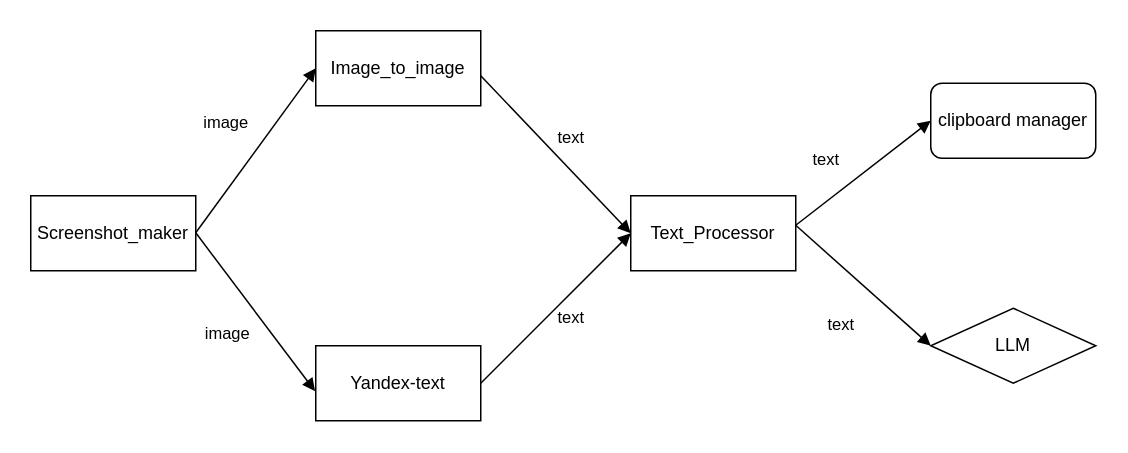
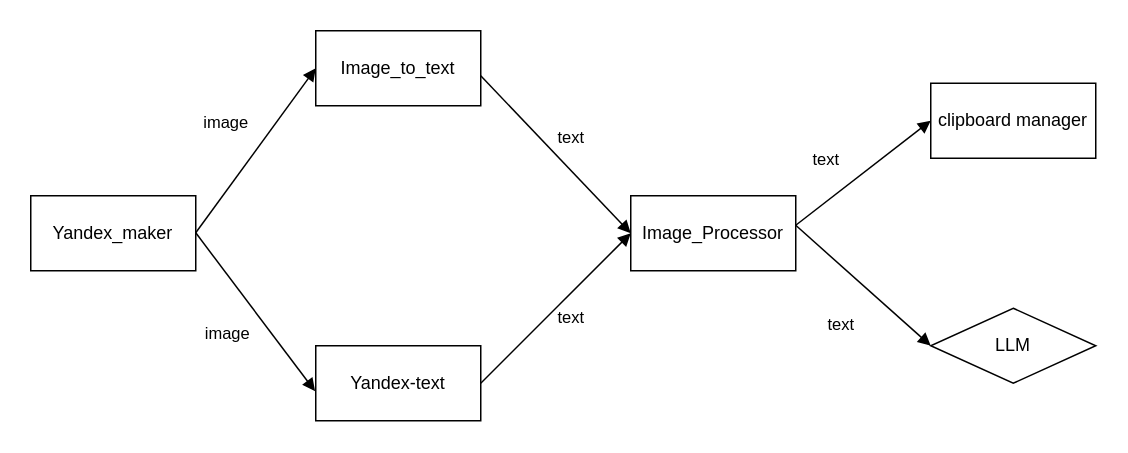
  <mxCell id="0" />
  <mxCell id="1" parent="0" />
- <mxCell id="2" value="Screenshot_maker" style="html=1;whiteSpace=wrap;" vertex="1" parent="1"><mxGeometry x="20" y="130" width="110" height="50" as="geometry" /></mxCell>
- <mxCell id="3" value="Image_to_image" style="html=1;whiteSpace=wrap;" vertex="1" parent="1"><mxGeometry x="210" y="20" width="110" height="50" as="geometry" /></mxCell>
+ <mxCell id="2" value="Yandex_maker" style="html=1;whiteSpace=wrap;" vertex="1" parent="1"><mxGeometry x="20" y="130" width="110" height="50" as="geometry" /></mxCell>
+ <mxCell id="3" value="Image_to_text" style="html=1;whiteSpace=wrap;" vertex="1" parent="1"><mxGeometry x="210" y="20" width="110" height="50" as="geometry" /></mxCell>
  <mxCell id="4" value="image" style="html=1;verticalAlign=bottom;endArrow=block;curved=0;rounded=0;entryX=0;entryY=0.5;entryDx=0;entryDy=0;" edge="1" parent="1" target="3"><mxGeometry x="-0.057" y="22" width="80" relative="1" as="geometry"><mxPoint x="130" y="154.66" as="sourcePoint" /><mxPoint x="210" y="154.66" as="targetPoint" /><mxPoint as="offset" /></mxGeometry></mxCell>
  <mxCell id="5" value="text" style="html=1;verticalAlign=bottom;endArrow=block;curved=0;rounded=0;entryX=0;entryY=0.5;entryDx=0;entryDy=0;" edge="1" parent="1" target="6"><mxGeometry x="-0.349" y="15" width="80" relative="1" as="geometry"><mxPoint x="530" y="149.66" as="sourcePoint" /><mxPoint x="600" y="95" as="targetPoint" /><mxPoint as="offset" /></mxGeometry></mxCell>
- <mxCell id="6" value="clipboard manager" style="html=1;whiteSpace=wrap;rounded=1;" vertex="1" parent="1"><mxGeometry x="620" y="55" width="110" height="50" as="geometry" /></mxCell>
+ <mxCell id="6" value="clipboard manager" style="html=1;whiteSpace=wrap;" vertex="1" parent="1"><mxGeometry x="620" y="55" width="110" height="50" as="geometry" /></mxCell>
  <mxCell id="7" value="LLM" style="rhombus;html=1;whiteSpace=wrap;" vertex="1" parent="1"><mxGeometry x="620" y="205" width="110" height="50" as="geometry" /></mxCell>
  <mxCell id="8" value="text" style="html=1;verticalAlign=bottom;endArrow=block;curved=0;rounded=0;entryX=0;entryY=0.5;entryDx=0;entryDy=0;" edge="1" parent="1" target="7"><mxGeometry x="0.202" y="-36" width="80" relative="1" as="geometry"><mxPoint x="530" y="149.71" as="sourcePoint" /><mxPoint x="600" y="195" as="targetPoint" /><mxPoint as="offset" /></mxGeometry></mxCell>
  <mxCell id="9" value="Yandex-text" style="html=1;whiteSpace=wrap;" vertex="1" parent="1"><mxGeometry x="210" y="230" width="110" height="50" as="geometry" /></mxCell>
  <mxCell id="10" value="image" style="html=1;verticalAlign=bottom;endArrow=block;curved=0;rounded=0;entryX=-0.004;entryY=0.606;entryDx=0;entryDy=0;entryPerimeter=0;" edge="1" parent="1" target="9"><mxGeometry x="0.113" y="-29" width="80" relative="1" as="geometry"><mxPoint x="130" y="154.71" as="sourcePoint" /><mxPoint x="210" y="154.71" as="targetPoint" /><mxPoint as="offset" /></mxGeometry></mxCell>
- <mxCell id="11" value="Text_Processor" style="html=1;whiteSpace=wrap;" vertex="1" parent="1"><mxGeometry x="420" y="130" width="110" height="50" as="geometry" /></mxCell>
+ <mxCell id="11" value="Image_Processor" style="html=1;whiteSpace=wrap;" vertex="1" parent="1"><mxGeometry x="420" y="130" width="110" height="50" as="geometry" /></mxCell>
  <mxCell id="12" value="text" style="html=1;verticalAlign=bottom;endArrow=block;curved=0;rounded=0;entryX=0;entryY=0.5;entryDx=0;entryDy=0;" edge="1" parent="1" target="11"><mxGeometry x="-0.046" y="-18" width="80" relative="1" as="geometry"><mxPoint x="320" y="255" as="sourcePoint" /><mxPoint x="410" y="155" as="targetPoint" /><mxPoint as="offset" /></mxGeometry></mxCell>
  <mxCell id="13" value="text" style="html=1;verticalAlign=bottom;endArrow=block;curved=0;rounded=0;entryX=0;entryY=0.5;entryDx=0;entryDy=0;" edge="1" parent="1"><mxGeometry x="0.07" y="9" width="80" relative="1" as="geometry"><mxPoint x="320" y="50" as="sourcePoint" /><mxPoint x="420" y="155" as="targetPoint" /><mxPoint as="offset" /></mxGeometry></mxCell>
